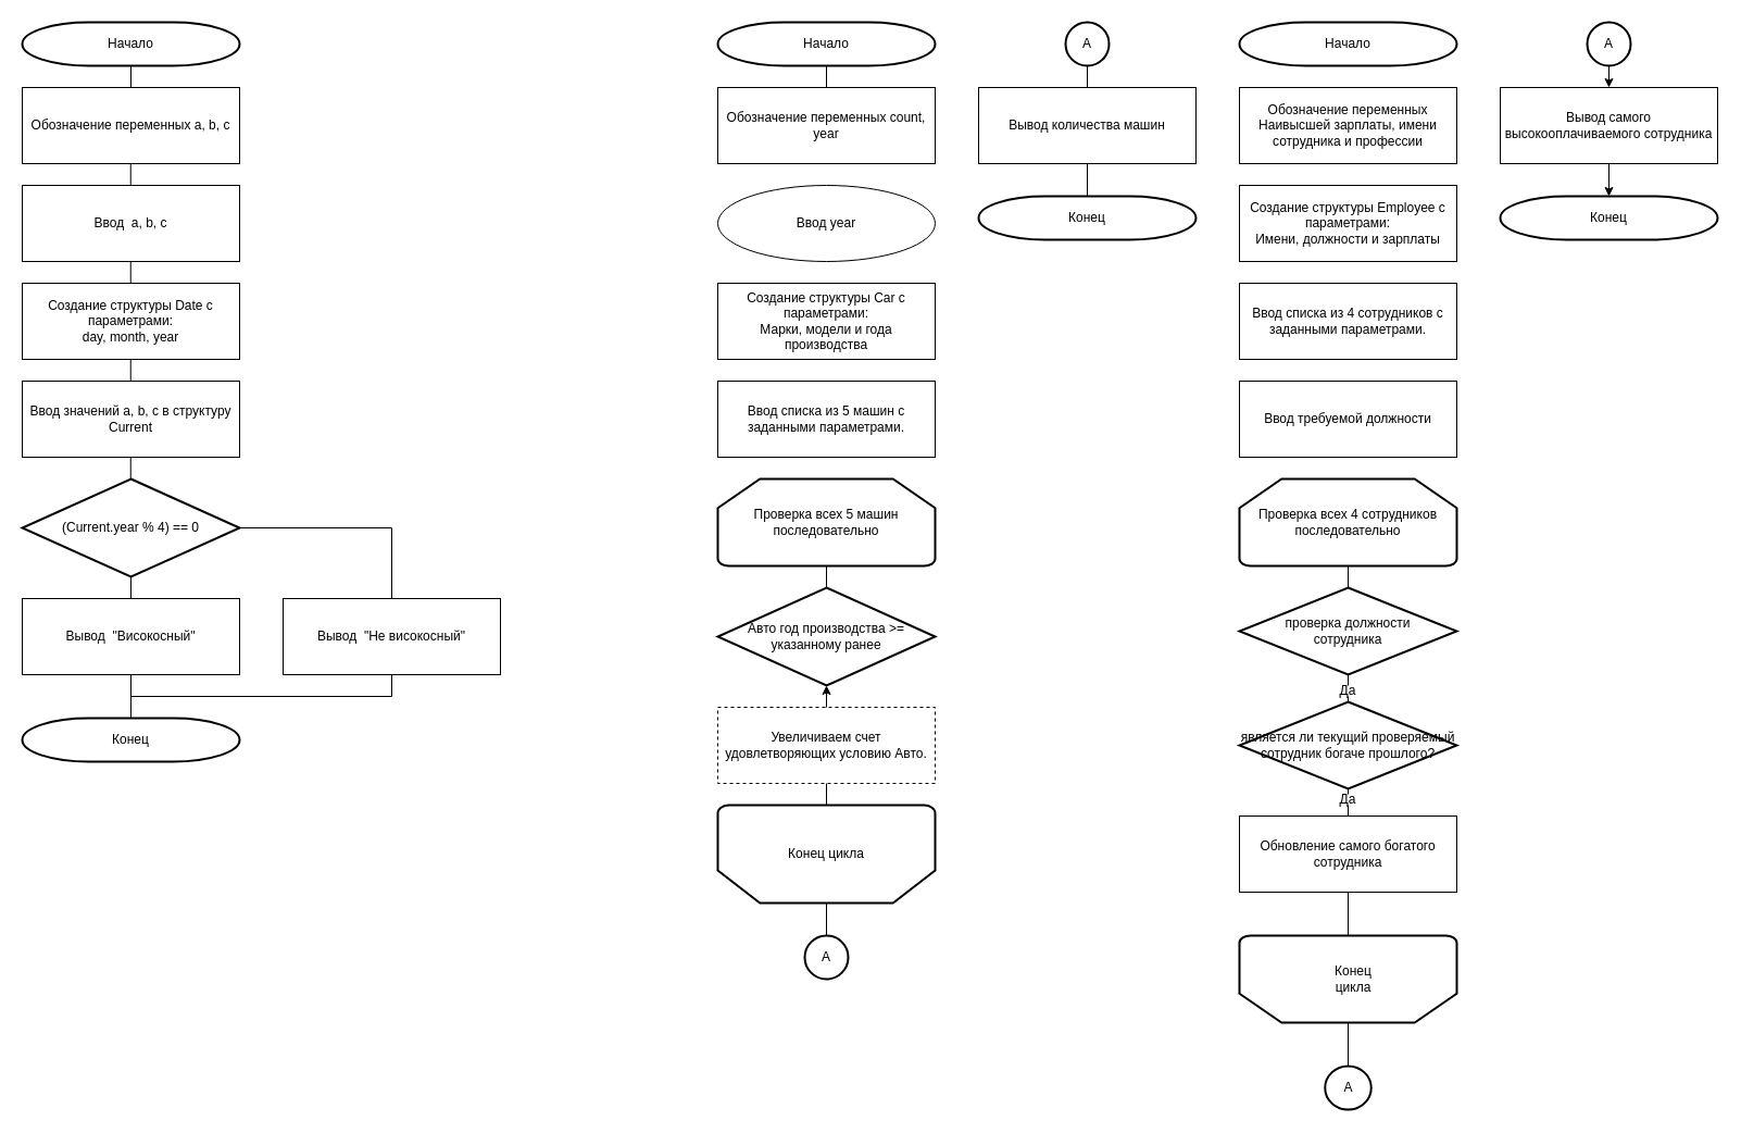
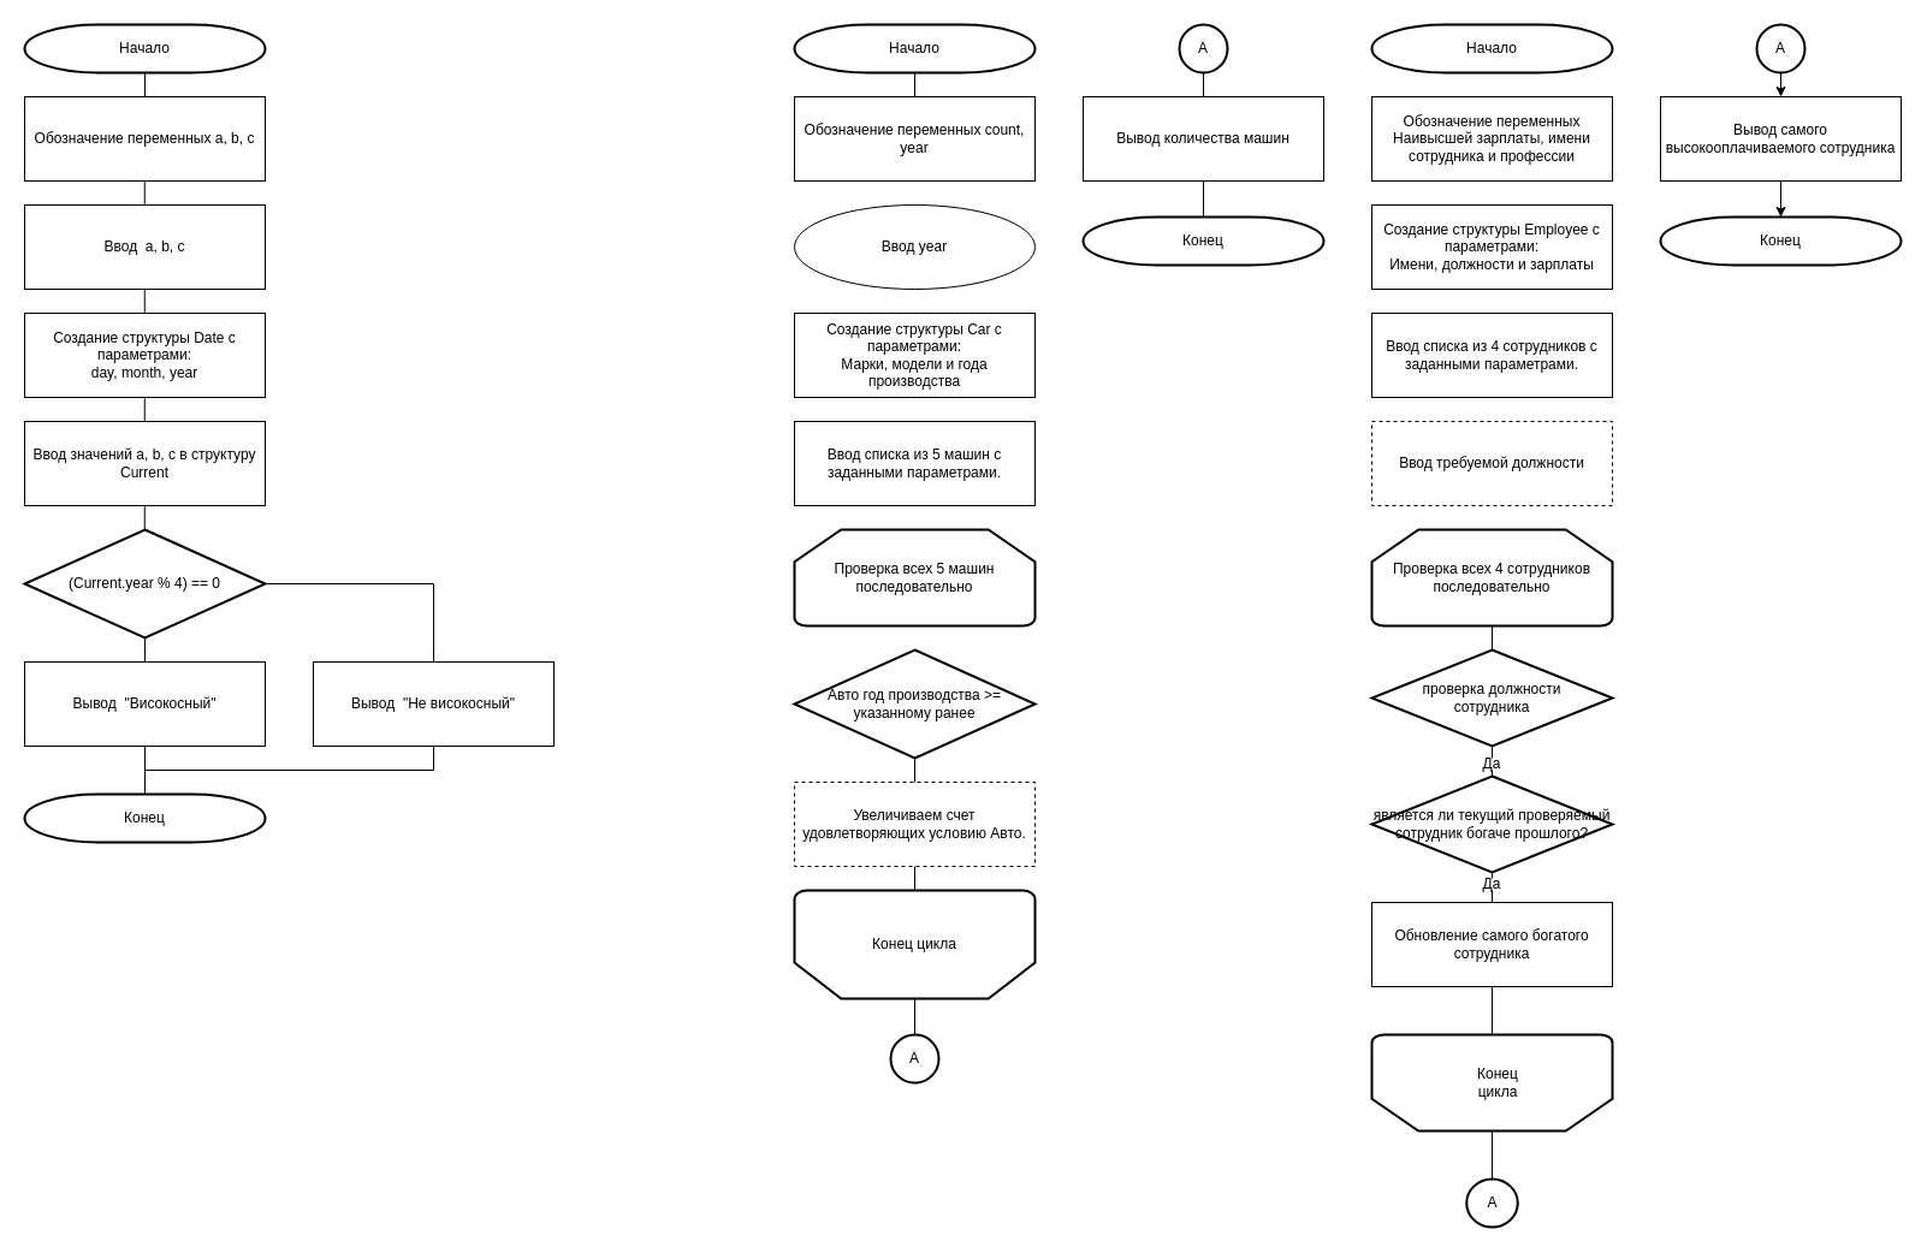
  <mxCell id="0" />
  <mxCell id="1" parent="0" />
  <mxCell id="2" value="Начало" style="strokeWidth=2;html=1;shape=mxgraph.flowchart.terminator;whiteSpace=wrap;" vertex="1" parent="1"><mxGeometry x="20" y="20" width="200" height="40" as="geometry" /></mxCell>
  <mxCell id="3" value="(Current.year % 4) == 0" style="strokeWidth=2;html=1;shape=mxgraph.flowchart.decision;whiteSpace=wrap;" vertex="1" parent="1"><mxGeometry x="20" y="440" width="200" height="90" as="geometry" /></mxCell>
  <mxCell id="4" value="" style="endArrow=none;html=1;rounded=0;entryX=0.5;entryY=1;entryDx=0;entryDy=0;entryPerimeter=0;exitX=0.5;exitY=0;exitDx=0;exitDy=0;" edge="1" parent="1" target="2"><mxGeometry width="50" height="50" relative="1" as="geometry"><mxPoint x="120" y="80" as="sourcePoint" /><mxPoint x="490" y="310" as="targetPoint" /></mxGeometry></mxCell>
  <mxCell id="5" value="" style="endArrow=none;html=1;rounded=0;entryX=0.5;entryY=1;entryDx=0;entryDy=0;entryPerimeter=0;exitX=0.5;exitY=0;exitDx=0;exitDy=0;" edge="1" parent="1"><mxGeometry width="50" height="50" relative="1" as="geometry"><mxPoint x="119.76" y="170" as="sourcePoint" /><mxPoint x="119.76" y="150" as="targetPoint" /></mxGeometry></mxCell>
  <mxCell id="6" value="" style="endArrow=none;html=1;rounded=0;entryX=0.5;entryY=1;entryDx=0;entryDy=0;entryPerimeter=0;exitX=0.5;exitY=0;exitDx=0;exitDy=0;" edge="1" parent="1"><mxGeometry width="50" height="50" relative="1" as="geometry"><mxPoint x="119.76" y="260" as="sourcePoint" /><mxPoint x="119.76" y="240" as="targetPoint" /></mxGeometry></mxCell>
  <mxCell id="7" value="" style="endArrow=none;html=1;rounded=0;entryX=0.5;entryY=1;entryDx=0;entryDy=0;entryPerimeter=0;exitX=0.5;exitY=0;exitDx=0;exitDy=0;" edge="1" parent="1"><mxGeometry width="50" height="50" relative="1" as="geometry"><mxPoint x="119.76" y="350" as="sourcePoint" /><mxPoint x="119.76" y="330" as="targetPoint" /></mxGeometry></mxCell>
  <mxCell id="8" value="" style="endArrow=none;html=1;rounded=0;entryX=0.5;entryY=1;entryDx=0;entryDy=0;entryPerimeter=0;exitX=0.5;exitY=0;exitDx=0;exitDy=0;" edge="1" parent="1"><mxGeometry width="50" height="50" relative="1" as="geometry"><mxPoint x="119.76" y="440" as="sourcePoint" /><mxPoint x="119.76" y="420" as="targetPoint" /></mxGeometry></mxCell>
  <mxCell id="9" value="" style="endArrow=none;html=1;rounded=0;entryX=0.5;entryY=1;entryDx=0;entryDy=0;entryPerimeter=0;exitX=0.5;exitY=0;exitDx=0;exitDy=0;" edge="1" parent="1" target="3"><mxGeometry width="50" height="50" relative="1" as="geometry"><mxPoint x="120" y="550" as="sourcePoint" /><mxPoint x="40" y="530" as="targetPoint" /></mxGeometry></mxCell>
  <mxCell id="10" value="" style="endArrow=none;html=1;rounded=0;entryX=1;entryY=0.5;entryDx=0;entryDy=0;entryPerimeter=0;exitX=0.5;exitY=0;exitDx=0;exitDy=0;" edge="1" parent="1" source="27" target="3"><mxGeometry width="50" height="50" relative="1" as="geometry"><mxPoint x="280" y="550" as="sourcePoint" /><mxPoint x="310" y="470" as="targetPoint" /><Array as="points"><mxPoint x="360" y="485" /></Array></mxGeometry></mxCell>
  <mxCell id="11" value="" style="endArrow=none;html=1;rounded=0;exitX=0.5;exitY=0;exitDx=0;exitDy=0;exitPerimeter=0;entryX=0.5;entryY=1;entryDx=0;entryDy=0;" edge="1" parent="1" target="27"><mxGeometry width="50" height="50" relative="1" as="geometry"><mxPoint x="120" y="640" as="sourcePoint" /><mxPoint x="280" y="620" as="targetPoint" /><Array as="points"><mxPoint x="360" y="640" /></Array></mxGeometry></mxCell>
  <mxCell id="12" value="" style="endArrow=none;html=1;rounded=0;entryX=0.5;entryY=1;entryDx=0;entryDy=0;exitX=0.5;exitY=0;exitDx=0;exitDy=0;exitPerimeter=0;" edge="1" parent="1" source="28"><mxGeometry width="50" height="50" relative="1" as="geometry"><mxPoint x="120" y="650" as="sourcePoint" /><mxPoint x="120" y="620" as="targetPoint" /></mxGeometry></mxCell>
  <mxCell id="13" value="Начало" style="strokeWidth=2;html=1;shape=mxgraph.flowchart.terminator;whiteSpace=wrap;" vertex="1" parent="1"><mxGeometry x="660" y="20" width="200" height="40" as="geometry" /></mxCell>
  <mxCell id="14" value="" style="endArrow=none;html=1;rounded=0;entryX=0.5;entryY=1;entryDx=0;entryDy=0;entryPerimeter=0;exitX=0.5;exitY=0;exitDx=0;exitDy=0;" edge="1" parent="1" target="13"><mxGeometry width="50" height="50" relative="1" as="geometry"><mxPoint x="760" y="80" as="sourcePoint" /><mxPoint x="1130" y="310" as="targetPoint" /></mxGeometry></mxCell>
  <mxCell id="15" value="Проверка всех 5 машин последовательно" style="strokeWidth=2;html=1;shape=mxgraph.flowchart.loop_limit;whiteSpace=wrap;" vertex="1" parent="1"><mxGeometry x="660" y="440" width="200" height="80" as="geometry" /></mxCell>
  <mxCell id="16" value="Авто год производства &amp;gt;= указанному ранее" style="strokeWidth=2;html=1;shape=mxgraph.flowchart.decision;whiteSpace=wrap;" vertex="1" parent="1"><mxGeometry x="660" y="540" width="200" height="90" as="geometry" /></mxCell>
- <mxCell id="17" value="" style="endArrow=none;html=1;rounded=0;entryX=0.5;entryY=1;entryDx=0;entryDy=0;entryPerimeter=0;exitX=0.5;exitY=0;exitDx=0;exitDy=0;exitPerimeter=0;" edge="1" parent="1" source="16" target="15"><mxGeometry width="50" height="50" relative="1" as="geometry"><mxPoint x="810" y="590" as="sourcePoint" /><mxPoint x="860" y="540" as="targetPoint" /></mxGeometry></mxCell>
  <mxCell id="18" value="A" style="strokeWidth=2;html=1;shape=mxgraph.flowchart.start_2;whiteSpace=wrap;" vertex="1" parent="1"><mxGeometry x="740" y="860" width="40" height="40" as="geometry" /></mxCell>
  <mxCell id="19" value="A" style="strokeWidth=2;html=1;shape=mxgraph.flowchart.start_2;whiteSpace=wrap;" vertex="1" parent="1"><mxGeometry x="980" y="20" width="40" height="40" as="geometry" /></mxCell>
  <mxCell id="20" value="Начало" style="strokeWidth=2;html=1;shape=mxgraph.flowchart.terminator;whiteSpace=wrap;" vertex="1" parent="1"><mxGeometry x="1140" y="20" width="200" height="40" as="geometry" /></mxCell>
  <mxCell id="21" value="Проверка всех 4 сотрудников последовательно" style="strokeWidth=2;html=1;shape=mxgraph.flowchart.loop_limit;whiteSpace=wrap;" vertex="1" parent="1"><mxGeometry x="1140" y="440" width="200" height="80" as="geometry" /></mxCell>
  <mxCell id="22" value="Обозначение переменных a, b, c" style="rounded=0;whiteSpace=wrap;html=1;" vertex="1" parent="1"><mxGeometry x="20" y="80" width="200" height="70" as="geometry" /></mxCell>
  <mxCell id="23" value="Ввод&amp;nbsp; a, b, c" style="rounded=0;whiteSpace=wrap;html=1;" vertex="1" parent="1"><mxGeometry x="20" y="170" width="200" height="70" as="geometry" /></mxCell>
  <mxCell id="24" value="&lt;div&gt;Создание структуры Date с параметрами:&lt;/div&gt;&lt;div&gt;day, month, year&lt;/div&gt;" style="rounded=0;whiteSpace=wrap;html=1;" vertex="1" parent="1"><mxGeometry x="20" y="260" width="200" height="70" as="geometry" /></mxCell>
  <mxCell id="25" value="Ввод значений a, b, c в структуру Current" style="rounded=0;whiteSpace=wrap;html=1;" vertex="1" parent="1"><mxGeometry x="20" y="350" width="200" height="70" as="geometry" /></mxCell>
  <mxCell id="26" value="Вывод&amp;nbsp; &quot;Високосный&quot;" style="rounded=0;whiteSpace=wrap;html=1;" vertex="1" parent="1"><mxGeometry x="20" y="550" width="200" height="70" as="geometry" /></mxCell>
  <mxCell id="27" value="Вывод&amp;nbsp; &quot;Не високосный&quot;" style="rounded=0;whiteSpace=wrap;html=1;" vertex="1" parent="1"><mxGeometry x="260" y="550" width="200" height="70" as="geometry" /></mxCell>
  <mxCell id="28" value="Конец" style="strokeWidth=2;html=1;shape=mxgraph.flowchart.terminator;whiteSpace=wrap;" vertex="1" parent="1"><mxGeometry x="20" y="660" width="200" height="40" as="geometry" /></mxCell>
  <mxCell id="29" value="Обозначение переменных count, year" style="rounded=0;whiteSpace=wrap;html=1;" vertex="1" parent="1"><mxGeometry x="660" y="80" width="200" height="70" as="geometry" /></mxCell>
  <mxCell id="30" value="Ввод year" style="ellipse;whiteSpace=wrap;html=1;" vertex="1" parent="1"><mxGeometry x="660" y="170" width="200" height="70" as="geometry" /></mxCell>
  <mxCell id="31" value="&lt;div&gt;Создание структуры Car с параметрами:&lt;/div&gt;&lt;div&gt;Марки, модели и года производства&lt;/div&gt;" style="rounded=0;whiteSpace=wrap;html=1;" vertex="1" parent="1"><mxGeometry x="660" y="260" width="200" height="70" as="geometry" /></mxCell>
  <mxCell id="32" value="Ввод списка из 5 машин с заданными параметрами." style="rounded=0;whiteSpace=wrap;html=1;" vertex="1" parent="1"><mxGeometry x="660" y="350" width="200" height="70" as="geometry" /></mxCell>
  <mxCell id="33" value="Увеличиваем счет удовлетворяющих условию Авто." style="rounded=0;whiteSpace=wrap;html=1;dashed=1;" vertex="1" parent="1"><mxGeometry x="660" y="650" width="200" height="70" as="geometry" /></mxCell>
- <mxCell id="34" value="" style="endArrow=classic;html=1;rounded=0;entryX=0.5;entryY=1;entryDx=0;entryDy=0;entryPerimeter=0;exitX=0.5;exitY=0;exitDx=0;exitDy=0;" edge="1" parent="1" source="33" target="16"><mxGeometry width="50" height="50" relative="1" as="geometry"><mxPoint x="520" y="710" as="sourcePoint" /><mxPoint x="570" y="660" as="targetPoint" /></mxGeometry></mxCell>
+ <mxCell id="34" value="" style="endArrow=none;html=1;rounded=0;entryX=0.5;entryY=1;entryDx=0;entryDy=0;entryPerimeter=0;exitX=0.5;exitY=0;exitDx=0;exitDy=0;" edge="1" parent="1" source="33" target="16"><mxGeometry width="50" height="50" relative="1" as="geometry"><mxPoint x="520" y="710" as="sourcePoint" /><mxPoint x="570" y="660" as="targetPoint" /></mxGeometry></mxCell>
  <mxCell id="35" value="" style="strokeWidth=2;html=1;shape=mxgraph.flowchart.loop_limit;whiteSpace=wrap;rotation=-180;" vertex="1" parent="1"><mxGeometry x="660" y="740" width="200" height="90" as="geometry" /></mxCell>
  <mxCell id="36" value="Конец цикла" style="text;html=1;whiteSpace=wrap;strokeColor=none;fillColor=none;align=center;verticalAlign=middle;rounded=0;" vertex="1" parent="1"><mxGeometry x="715" y="770" width="90" height="30" as="geometry" /></mxCell>
  <mxCell id="37" value="" style="endArrow=none;html=1;rounded=0;entryX=0.5;entryY=0;entryDx=0;entryDy=0;entryPerimeter=0;exitX=0.5;exitY=0;exitDx=0;exitDy=0;exitPerimeter=0;" edge="1" parent="1" source="18" target="35"><mxGeometry width="50" height="50" relative="1" as="geometry"><mxPoint x="600" y="920" as="sourcePoint" /><mxPoint x="650" y="870" as="targetPoint" /></mxGeometry></mxCell>
  <mxCell id="38" value="" style="endArrow=none;html=1;rounded=0;entryX=0.5;entryY=1;entryDx=0;entryDy=0;exitX=0.5;exitY=1;exitDx=0;exitDy=0;exitPerimeter=0;" edge="1" parent="1" source="35" target="33"><mxGeometry width="50" height="50" relative="1" as="geometry"><mxPoint x="550" y="790" as="sourcePoint" /><mxPoint x="600" y="740" as="targetPoint" /></mxGeometry></mxCell>
  <mxCell id="39" value="Вывод количества машин" style="rounded=0;whiteSpace=wrap;html=1;" vertex="1" parent="1"><mxGeometry x="900" y="80" width="200" height="70" as="geometry" /></mxCell>
  <mxCell id="40" value="Конец" style="strokeWidth=2;html=1;shape=mxgraph.flowchart.terminator;whiteSpace=wrap;" vertex="1" parent="1"><mxGeometry x="900" y="180" width="200" height="40" as="geometry" /></mxCell>
  <mxCell id="41" value="" style="endArrow=none;html=1;rounded=0;entryX=0.5;entryY=1;entryDx=0;entryDy=0;exitX=0.5;exitY=0;exitDx=0;exitDy=0;exitPerimeter=0;" edge="1" parent="1" source="40" target="39"><mxGeometry width="50" height="50" relative="1" as="geometry"><mxPoint x="910" y="240" as="sourcePoint" /><mxPoint x="960" y="190" as="targetPoint" /></mxGeometry></mxCell>
  <mxCell id="42" value="" style="endArrow=none;html=1;rounded=0;entryX=0.5;entryY=1;entryDx=0;entryDy=0;entryPerimeter=0;exitX=0.5;exitY=0;exitDx=0;exitDy=0;" edge="1" parent="1" source="39" target="19"><mxGeometry width="50" height="50" relative="1" as="geometry"><mxPoint x="1010" y="110" as="sourcePoint" /><mxPoint x="1060" y="60" as="targetPoint" /></mxGeometry></mxCell>
  <mxCell id="43" value="Обозначение переменных Наивысшей зарплаты, имени сотрудника и профессии" style="rounded=0;whiteSpace=wrap;html=1;" vertex="1" parent="1"><mxGeometry x="1140" y="80" width="200" height="70" as="geometry" /></mxCell>
  <mxCell id="44" value="&lt;div&gt;Создание структуры Employee с параметрами:&lt;/div&gt;&lt;div&gt;Имени, должности и зарплаты&lt;/div&gt;" style="rounded=0;whiteSpace=wrap;html=1;" vertex="1" parent="1"><mxGeometry x="1140" y="170" width="200" height="70" as="geometry" /></mxCell>
  <mxCell id="45" value="Ввод списка из 4 сотрудников с заданными параметрами." style="rounded=0;whiteSpace=wrap;html=1;" vertex="1" parent="1"><mxGeometry x="1140" y="260" width="200" height="70" as="geometry" /></mxCell>
- <mxCell id="46" value="Ввод требуемой должности" style="rounded=0;whiteSpace=wrap;html=1;" vertex="1" parent="1"><mxGeometry x="1140" y="350" width="200" height="70" as="geometry" /></mxCell>
+ <mxCell id="46" value="Ввод требуемой должности" style="rounded=0;whiteSpace=wrap;html=1;dashed=1;" vertex="1" parent="1"><mxGeometry x="1140" y="350" width="200" height="70" as="geometry" /></mxCell>
  <mxCell id="47" value="проверка должности&lt;div&gt;сотрудника&lt;/div&gt;" style="strokeWidth=2;html=1;shape=mxgraph.flowchart.decision;whiteSpace=wrap;" vertex="1" parent="1"><mxGeometry x="1140" y="540" width="200" height="80" as="geometry" /></mxCell>
  <mxCell id="48" value="является ли текущий проверяемый сотрудник богаче прошлого?" style="strokeWidth=2;html=1;shape=mxgraph.flowchart.decision;whiteSpace=wrap;" vertex="1" parent="1"><mxGeometry x="1140" y="645" width="200" height="80" as="geometry" /></mxCell>
  <mxCell id="49" value="" style="strokeWidth=2;html=1;shape=mxgraph.flowchart.loop_limit;whiteSpace=wrap;rotation=-180;" vertex="1" parent="1"><mxGeometry x="1140" y="860" width="200" height="80" as="geometry" /></mxCell>
  <mxCell id="50" value="Конец цикла" style="text;html=1;whiteSpace=wrap;strokeColor=none;fillColor=none;align=center;verticalAlign=middle;rounded=0;" vertex="1" parent="1"><mxGeometry x="1215" y="885" width="60" height="30" as="geometry" /></mxCell>
  <mxCell id="51" value="" style="endArrow=none;html=1;rounded=0;entryX=0.5;entryY=1;entryDx=0;entryDy=0;entryPerimeter=0;exitX=0.5;exitY=0;exitDx=0;exitDy=0;exitPerimeter=0;" edge="1" parent="1" source="57" target="47"><mxGeometry width="50" height="50" relative="1" as="geometry"><mxPoint x="1110" y="690" as="sourcePoint" /><mxPoint x="1160" y="640" as="targetPoint" /></mxGeometry></mxCell>
  <mxCell id="52" value="" style="endArrow=none;html=1;rounded=0;entryX=0.5;entryY=1;entryDx=0;entryDy=0;entryPerimeter=0;exitX=0.5;exitY=0;exitDx=0;exitDy=0;exitPerimeter=0;" edge="1" parent="1" source="47" target="21"><mxGeometry width="50" height="50" relative="1" as="geometry"><mxPoint x="1160" y="590" as="sourcePoint" /><mxPoint x="1210" y="540" as="targetPoint" /></mxGeometry></mxCell>
  <mxCell id="53" value="Обновление самого богатого сотрудника" style="rounded=0;whiteSpace=wrap;html=1;" vertex="1" parent="1"><mxGeometry x="1140" y="750" width="200" height="70" as="geometry" /></mxCell>
  <mxCell id="54" value="" style="endArrow=none;html=1;rounded=0;entryX=0.5;entryY=1;entryDx=0;entryDy=0;entryPerimeter=0;exitX=0.5;exitY=0;exitDx=0;exitDy=0;" edge="1" parent="1" source="59" target="48"><mxGeometry width="50" height="50" relative="1" as="geometry"><mxPoint x="1000" y="800" as="sourcePoint" /><mxPoint x="1050" y="750" as="targetPoint" /></mxGeometry></mxCell>
  <mxCell id="55" value="" style="endArrow=none;html=1;rounded=0;entryX=0.5;entryY=1;entryDx=0;entryDy=0;exitX=0.5;exitY=1;exitDx=0;exitDy=0;exitPerimeter=0;" edge="1" parent="1" source="49" target="53"><mxGeometry width="50" height="50" relative="1" as="geometry"><mxPoint x="1080" y="910" as="sourcePoint" /><mxPoint x="1130" y="860" as="targetPoint" /></mxGeometry></mxCell>
  <mxCell id="56" value="" style="endArrow=none;html=1;rounded=0;entryX=0.5;entryY=1;entryDx=0;entryDy=0;entryPerimeter=0;exitX=0.5;exitY=0;exitDx=0;exitDy=0;exitPerimeter=0;" edge="1" parent="1" source="48" target="57"><mxGeometry width="50" height="50" relative="1" as="geometry"><mxPoint x="1240" y="645" as="sourcePoint" /><mxPoint x="1240" y="620" as="targetPoint" /></mxGeometry></mxCell>
  <mxCell id="57" value="Да" style="text;html=1;whiteSpace=wrap;strokeColor=none;fillColor=none;align=center;verticalAlign=middle;rounded=0;" vertex="1" parent="1"><mxGeometry x="1230" y="630" width="20" height="10" as="geometry" /></mxCell>
  <mxCell id="58" value="" style="endArrow=none;html=1;rounded=0;entryX=0.5;entryY=1;entryDx=0;entryDy=0;entryPerimeter=0;exitX=0.5;exitY=0;exitDx=0;exitDy=0;" edge="1" parent="1" source="53" target="59"><mxGeometry width="50" height="50" relative="1" as="geometry"><mxPoint x="1240" y="750" as="sourcePoint" /><mxPoint x="1240" y="725" as="targetPoint" /></mxGeometry></mxCell>
  <mxCell id="59" value="Да" style="text;html=1;whiteSpace=wrap;strokeColor=none;fillColor=none;align=center;verticalAlign=middle;rounded=0;" vertex="1" parent="1"><mxGeometry x="1230" y="730" width="20" height="10" as="geometry" /></mxCell>
  <mxCell id="60" value="A" style="strokeWidth=2;html=1;shape=mxgraph.flowchart.start_2;whiteSpace=wrap;" vertex="1" parent="1"><mxGeometry x="1218.75" y="980" width="42.5" height="40" as="geometry" /></mxCell>
  <mxCell id="61" value="A" style="strokeWidth=2;html=1;shape=mxgraph.flowchart.start_2;whiteSpace=wrap;" vertex="1" parent="1"><mxGeometry x="1460" y="20" width="40" height="40" as="geometry" /></mxCell>
  <mxCell id="62" value="" style="endArrow=classic;html=1;rounded=0;exitX=0.5;exitY=1;exitDx=0;exitDy=0;exitPerimeter=0;entryX=0.5;entryY=0;entryDx=0;entryDy=0;" edge="1" parent="1" source="61" target="63"><mxGeometry width="50" height="50" relative="1" as="geometry"><mxPoint x="1460" y="180" as="sourcePoint" /><mxPoint x="1480" y="100" as="targetPoint" /></mxGeometry></mxCell>
  <mxCell id="63" value="Вывод самого высокооплачиваемого сотрудника" style="rounded=0;whiteSpace=wrap;html=1;" vertex="1" parent="1"><mxGeometry x="1380" y="80" width="200" height="70" as="geometry" /></mxCell>
  <mxCell id="64" value="Конец" style="strokeWidth=2;html=1;shape=mxgraph.flowchart.terminator;whiteSpace=wrap;" vertex="1" parent="1"><mxGeometry x="1380" y="180" width="200" height="40" as="geometry" /></mxCell>
  <mxCell id="65" value="" style="endArrow=classic;html=1;rounded=0;entryX=0.5;entryY=0;entryDx=0;entryDy=0;entryPerimeter=0;exitX=0.5;exitY=1;exitDx=0;exitDy=0;" edge="1" parent="1" source="63" target="64"><mxGeometry width="50" height="50" relative="1" as="geometry"><mxPoint x="1420" y="210" as="sourcePoint" /><mxPoint x="1470" y="160" as="targetPoint" /></mxGeometry></mxCell>
  <mxCell id="66" value="" style="endArrow=none;html=1;rounded=0;entryX=0.5;entryY=0;entryDx=0;entryDy=0;entryPerimeter=0;exitX=0.5;exitY=0;exitDx=0;exitDy=0;exitPerimeter=0;" edge="1" parent="1" source="60" target="49"><mxGeometry width="50" height="50" relative="1" as="geometry"><mxPoint x="1150" y="1020" as="sourcePoint" /><mxPoint x="1200" y="970" as="targetPoint" /></mxGeometry></mxCell>
